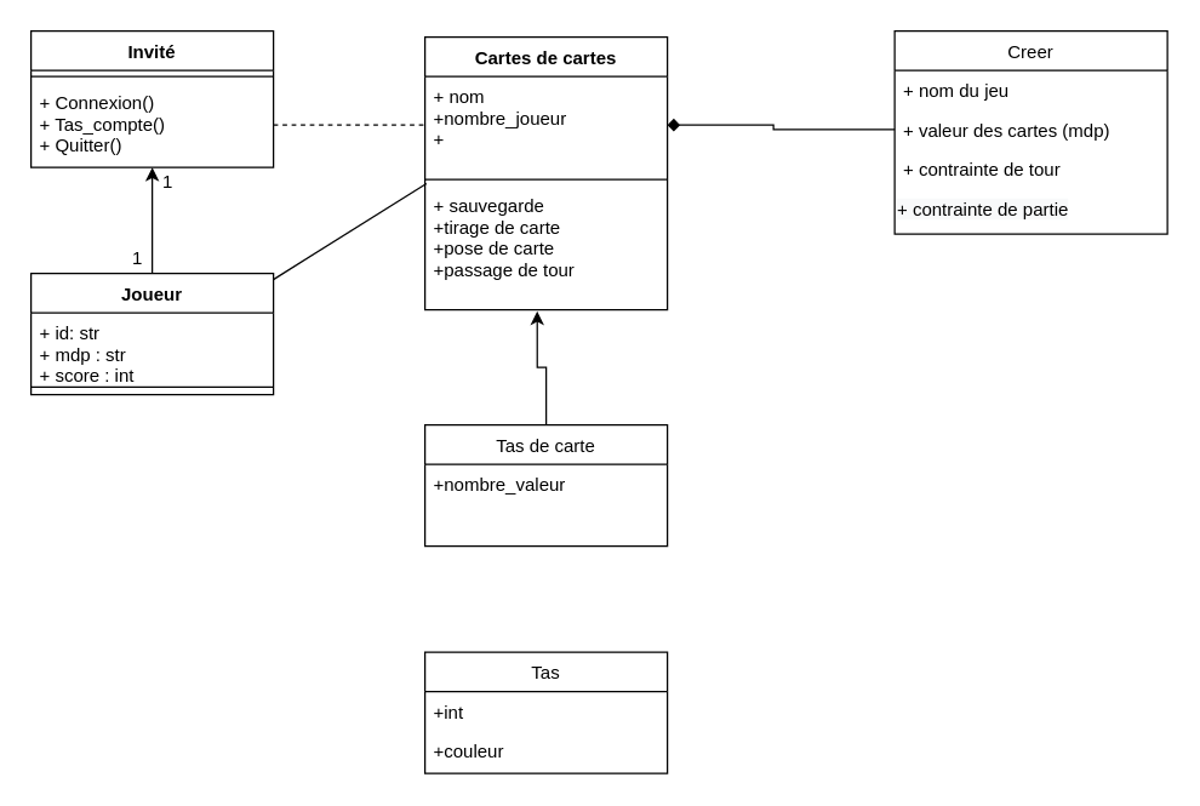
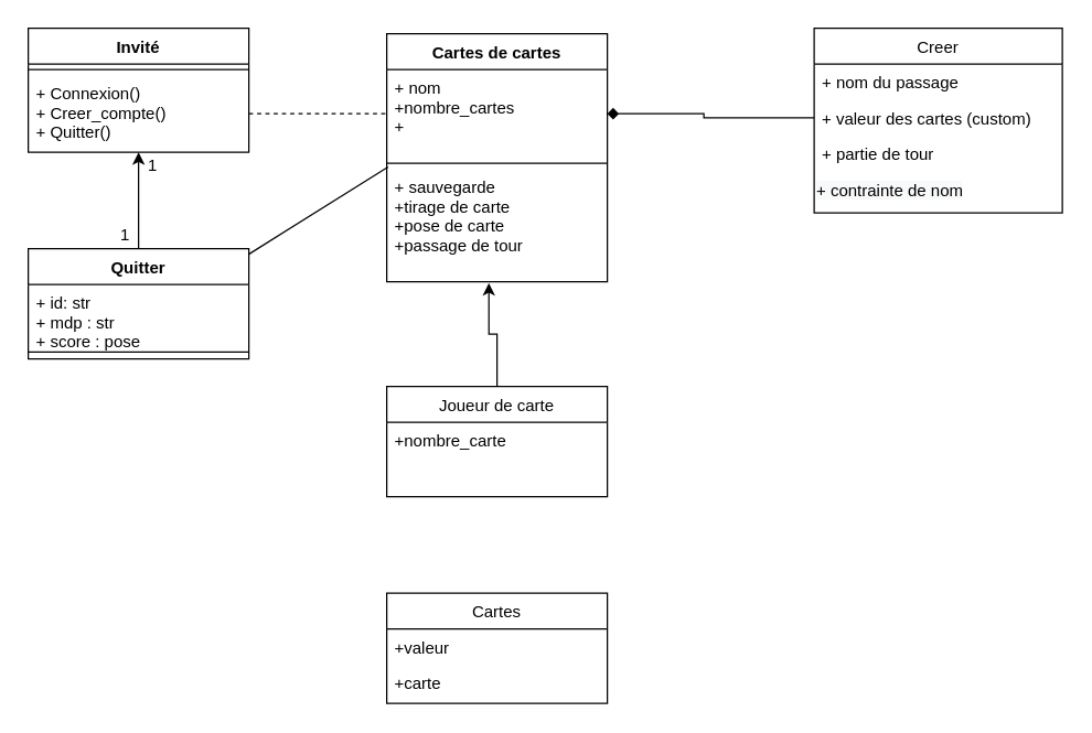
  <mxCell id="0" />
  <mxCell id="1" parent="0" />
  <mxCell id="2" value="Invité" style="swimlane;fontStyle=1;align=center;verticalAlign=top;childLayout=stackLayout;horizontal=1;startSize=26;horizontalStack=0;resizeParent=1;resizeParentMax=0;resizeLast=0;collapsible=1;marginBottom=0;" parent="1" vertex="1"><mxGeometry x="20" y="20" width="160" height="90" as="geometry" /></mxCell>
  <mxCell id="3" value="" style="line;strokeWidth=1;fillColor=none;align=left;verticalAlign=middle;spacingTop=-1;spacingLeft=3;spacingRight=3;rotatable=0;labelPosition=right;points=[];portConstraint=eastwest;" parent="2" vertex="1"><mxGeometry y="26" width="160" height="8" as="geometry" /></mxCell>
- <mxCell id="4" value="+ Connexion()&#10;+ Tas_compte()&#10;+ Quitter()" style="text;strokeColor=none;fillColor=none;align=left;verticalAlign=top;spacingLeft=4;spacingRight=4;overflow=hidden;rotatable=0;points=[[0,0.5],[1,0.5]];portConstraint=eastwest;" parent="2" vertex="1"><mxGeometry y="34" width="160" height="56" as="geometry" /></mxCell>
+ <mxCell id="4" value="+ Connexion()&#10;+ Creer_compte()&#10;+ Quitter()" style="text;strokeColor=none;fillColor=none;align=left;verticalAlign=top;spacingLeft=4;spacingRight=4;overflow=hidden;rotatable=0;points=[[0,0.5],[1,0.5]];portConstraint=eastwest;" parent="2" vertex="1"><mxGeometry y="34" width="160" height="56" as="geometry" /></mxCell>
  <mxCell id="5" style="edgeStyle=orthogonalEdgeStyle;rounded=0;orthogonalLoop=1;jettySize=auto;html=1;" parent="1" source="6" edge="1"><mxGeometry relative="1" as="geometry"><mxPoint x="100" y="110" as="targetPoint" /></mxGeometry></mxCell>
- <mxCell id="6" value="Joueur" style="swimlane;fontStyle=1;align=center;verticalAlign=top;childLayout=stackLayout;horizontal=1;startSize=26;horizontalStack=0;resizeParent=1;resizeParentMax=0;resizeLast=0;collapsible=1;marginBottom=0;" parent="1" vertex="1"><mxGeometry x="20" y="180" width="160" height="80" as="geometry" /></mxCell>
- <mxCell id="7" value="+ id: str&#10;+ mdp : str&#10;+ score : int" style="text;strokeColor=none;fillColor=none;align=left;verticalAlign=top;spacingLeft=4;spacingRight=4;overflow=hidden;rotatable=0;points=[[0,0.5],[1,0.5]];portConstraint=eastwest;" parent="6" vertex="1"><mxGeometry y="26" width="160" height="44" as="geometry" /></mxCell>
+ <mxCell id="6" value="Quitter" style="swimlane;fontStyle=1;align=center;verticalAlign=top;childLayout=stackLayout;horizontal=1;startSize=26;horizontalStack=0;resizeParent=1;resizeParentMax=0;resizeLast=0;collapsible=1;marginBottom=0;" parent="1" vertex="1"><mxGeometry x="20" y="180" width="160" height="80" as="geometry" /></mxCell>
+ <mxCell id="7" value="+ id: str&#10;+ mdp : str&#10;+ score : pose" style="text;strokeColor=none;fillColor=none;align=left;verticalAlign=top;spacingLeft=4;spacingRight=4;overflow=hidden;rotatable=0;points=[[0,0.5],[1,0.5]];portConstraint=eastwest;" parent="6" vertex="1"><mxGeometry y="26" width="160" height="44" as="geometry" /></mxCell>
  <mxCell id="8" value="" style="line;strokeWidth=1;fillColor=none;align=left;verticalAlign=middle;spacingTop=-1;spacingLeft=3;spacingRight=3;rotatable=0;labelPosition=right;points=[];portConstraint=eastwest;" parent="6" vertex="1"><mxGeometry y="70" width="160" height="10" as="geometry" /></mxCell>
  <mxCell id="9" value="1" style="text;html=1;align=center;verticalAlign=middle;resizable=0;points=[];autosize=1;" parent="1" vertex="1"><mxGeometry x="100" y="110" width="20" height="20" as="geometry" /></mxCell>
  <mxCell id="10" value="1" style="text;html=1;align=center;verticalAlign=middle;resizable=0;points=[];autosize=1;" parent="1" vertex="1"><mxGeometry x="80" y="160" width="20" height="20" as="geometry" /></mxCell>
  <mxCell id="11" value="Cartes de cartes" style="swimlane;fontStyle=1;align=center;verticalAlign=top;childLayout=stackLayout;horizontal=1;startSize=26;horizontalStack=0;resizeParent=1;resizeParentMax=0;resizeLast=0;collapsible=1;marginBottom=0;" parent="1" vertex="1"><mxGeometry x="280" y="24" width="160" height="180" as="geometry" /></mxCell>
- <mxCell id="12" value="+ nom&#10;+nombre_joueur&#10;+" style="text;strokeColor=none;fillColor=none;align=left;verticalAlign=top;spacingLeft=4;spacingRight=4;overflow=hidden;rotatable=0;points=[[0,0.5],[1,0.5]];portConstraint=eastwest;" parent="11" vertex="1"><mxGeometry y="26" width="160" height="64" as="geometry" /></mxCell>
+ <mxCell id="12" value="+ nom&#10;+nombre_cartes&#10;+" style="text;strokeColor=none;fillColor=none;align=left;verticalAlign=top;spacingLeft=4;spacingRight=4;overflow=hidden;rotatable=0;points=[[0,0.5],[1,0.5]];portConstraint=eastwest;" parent="11" vertex="1"><mxGeometry y="26" width="160" height="64" as="geometry" /></mxCell>
  <mxCell id="13" value="" style="line;strokeWidth=1;fillColor=none;align=left;verticalAlign=middle;spacingTop=-1;spacingLeft=3;spacingRight=3;rotatable=0;labelPosition=right;points=[];portConstraint=eastwest;" parent="11" vertex="1"><mxGeometry y="90" width="160" height="8" as="geometry" /></mxCell>
  <mxCell id="14" value="+ sauvegarde&#10;+tirage de carte&#10;+pose de carte&#10;+passage de tour" style="text;strokeColor=none;fillColor=none;align=left;verticalAlign=top;spacingLeft=4;spacingRight=4;overflow=hidden;rotatable=0;points=[[0,0.5],[1,0.5]];portConstraint=eastwest;" parent="11" vertex="1"><mxGeometry y="98" width="160" height="82" as="geometry" /></mxCell>
  <mxCell id="15" value="Creer" style="swimlane;fontStyle=0;childLayout=stackLayout;horizontal=1;startSize=26;fillColor=none;horizontalStack=0;resizeParent=1;resizeParentMax=0;resizeLast=0;collapsible=1;marginBottom=0;" vertex="1" parent="1"><mxGeometry x="590" y="20" width="180" height="134" as="geometry" /></mxCell>
- <mxCell id="16" value="+ nom du jeu" style="text;strokeColor=none;fillColor=none;align=left;verticalAlign=top;spacingLeft=4;spacingRight=4;overflow=hidden;rotatable=0;points=[[0,0.5],[1,0.5]];portConstraint=eastwest;" vertex="1" parent="15"><mxGeometry y="26" width="180" height="26" as="geometry" /></mxCell>
- <mxCell id="17" value="+ valeur des cartes (mdp)" style="text;strokeColor=none;fillColor=none;align=left;verticalAlign=top;spacingLeft=4;spacingRight=4;overflow=hidden;rotatable=0;points=[[0,0.5],[1,0.5]];portConstraint=eastwest;" vertex="1" parent="15"><mxGeometry y="52" width="180" height="26" as="geometry" /></mxCell>
- <mxCell id="18" value="+ contrainte de tour" style="text;strokeColor=none;fillColor=none;align=left;verticalAlign=top;spacingLeft=4;spacingRight=4;overflow=hidden;rotatable=0;points=[[0,0.5],[1,0.5]];portConstraint=eastwest;" vertex="1" parent="15"><mxGeometry y="78" width="180" height="26" as="geometry" /></mxCell>
- <mxCell id="19" value="&lt;span style=&quot;color: rgb(0 , 0 , 0) ; font-family: &amp;#34;helvetica&amp;#34; ; font-size: 12px ; font-style: normal ; font-weight: 400 ; letter-spacing: normal ; text-align: left ; text-indent: 0px ; text-transform: none ; word-spacing: 0px ; background-color: rgb(248 , 249 , 250) ; display: inline ; float: none&quot;&gt;+ contrainte de partie&lt;/span&gt;" style="text;whiteSpace=wrap;html=1;" vertex="1" parent="15"><mxGeometry y="104" width="180" height="30" as="geometry" /></mxCell>
+ <mxCell id="16" value="+ nom du passage" style="text;strokeColor=none;fillColor=none;align=left;verticalAlign=top;spacingLeft=4;spacingRight=4;overflow=hidden;rotatable=0;points=[[0,0.5],[1,0.5]];portConstraint=eastwest;" vertex="1" parent="15"><mxGeometry y="26" width="180" height="26" as="geometry" /></mxCell>
+ <mxCell id="17" value="+ valeur des cartes (custom)" style="text;strokeColor=none;fillColor=none;align=left;verticalAlign=top;spacingLeft=4;spacingRight=4;overflow=hidden;rotatable=0;points=[[0,0.5],[1,0.5]];portConstraint=eastwest;" vertex="1" parent="15"><mxGeometry y="52" width="180" height="26" as="geometry" /></mxCell>
+ <mxCell id="18" value="+ partie de tour" style="text;strokeColor=none;fillColor=none;align=left;verticalAlign=top;spacingLeft=4;spacingRight=4;overflow=hidden;rotatable=0;points=[[0,0.5],[1,0.5]];portConstraint=eastwest;" vertex="1" parent="15"><mxGeometry y="78" width="180" height="26" as="geometry" /></mxCell>
+ <mxCell id="19" value="&lt;span style=&quot;color: rgb(0 , 0 , 0) ; font-family: &amp;#34;helvetica&amp;#34; ; font-size: 12px ; font-style: normal ; font-weight: 400 ; letter-spacing: normal ; text-align: left ; text-indent: 0px ; text-transform: none ; word-spacing: 0px ; background-color: rgb(248 , 249 , 250) ; display: inline ; float: none&quot;&gt;+ contrainte de nom&lt;/span&gt;" style="text;whiteSpace=wrap;html=1;" vertex="1" parent="15"><mxGeometry y="104" width="180" height="30" as="geometry" /></mxCell>
  <mxCell id="20" style="edgeStyle=orthogonalEdgeStyle;rounded=0;orthogonalLoop=1;jettySize=auto;html=1;exitX=0;exitY=0.5;exitDx=0;exitDy=0;entryX=1;entryY=0.5;entryDx=0;entryDy=0;endArrow=diamond;" edge="1" parent="1" source="17" target="12"><mxGeometry relative="1" as="geometry"><Array as="points"><mxPoint x="510" y="85" /><mxPoint x="510" y="82" /></Array></mxGeometry></mxCell>
  <mxCell id="21" value="" style="endArrow=none;html=1;entryX=0.006;entryY=-0.016;entryDx=0;entryDy=0;entryPerimeter=0;" edge="1" parent="1" target="14"><mxGeometry width="50" height="50" relative="1" as="geometry"><mxPoint x="180" y="184" as="sourcePoint" /><mxPoint x="230" y="134" as="targetPoint" /></mxGeometry></mxCell>
  <mxCell id="22" style="edgeStyle=orthogonalEdgeStyle;rounded=0;orthogonalLoop=1;jettySize=auto;html=1;exitX=0.5;exitY=0;exitDx=0;exitDy=0;entryX=0.463;entryY=1.012;entryDx=0;entryDy=0;entryPerimeter=0;" edge="1" parent="1" source="23" target="14"><mxGeometry relative="1" as="geometry" /></mxCell>
- <mxCell id="23" value="Tas de carte" style="swimlane;fontStyle=0;childLayout=stackLayout;horizontal=1;startSize=26;fillColor=none;horizontalStack=0;resizeParent=1;resizeParentMax=0;resizeLast=0;collapsible=1;marginBottom=0;" vertex="1" parent="1"><mxGeometry x="280" y="280" width="160" height="80" as="geometry" /></mxCell>
- <mxCell id="24" value="+nombre_valeur" style="text;strokeColor=none;fillColor=none;align=left;verticalAlign=top;spacingLeft=4;spacingRight=4;overflow=hidden;rotatable=0;points=[[0,0.5],[1,0.5]];portConstraint=eastwest;" vertex="1" parent="23"><mxGeometry y="26" width="160" height="54" as="geometry" /></mxCell>
- <mxCell id="25" value="Tas" style="swimlane;fontStyle=0;childLayout=stackLayout;horizontal=1;startSize=26;fillColor=none;horizontalStack=0;resizeParent=1;resizeParentMax=0;resizeLast=0;collapsible=1;marginBottom=0;" vertex="1" parent="1"><mxGeometry x="280" y="430" width="160" height="80" as="geometry" /></mxCell>
- <mxCell id="26" value="+int" style="text;strokeColor=none;fillColor=none;align=left;verticalAlign=top;spacingLeft=4;spacingRight=4;overflow=hidden;rotatable=0;points=[[0,0.5],[1,0.5]];portConstraint=eastwest;" vertex="1" parent="25"><mxGeometry y="26" width="160" height="26" as="geometry" /></mxCell>
- <mxCell id="27" value="+couleur" style="text;strokeColor=none;fillColor=none;align=left;verticalAlign=top;spacingLeft=4;spacingRight=4;overflow=hidden;rotatable=0;points=[[0,0.5],[1,0.5]];portConstraint=eastwest;" vertex="1" parent="25"><mxGeometry y="52" width="160" height="28" as="geometry" /></mxCell>
+ <mxCell id="23" value="Joueur de carte" style="swimlane;fontStyle=0;childLayout=stackLayout;horizontal=1;startSize=26;fillColor=none;horizontalStack=0;resizeParent=1;resizeParentMax=0;resizeLast=0;collapsible=1;marginBottom=0;" vertex="1" parent="1"><mxGeometry x="280" y="280" width="160" height="80" as="geometry" /></mxCell>
+ <mxCell id="24" value="+nombre_carte" style="text;strokeColor=none;fillColor=none;align=left;verticalAlign=top;spacingLeft=4;spacingRight=4;overflow=hidden;rotatable=0;points=[[0,0.5],[1,0.5]];portConstraint=eastwest;" vertex="1" parent="23"><mxGeometry y="26" width="160" height="54" as="geometry" /></mxCell>
+ <mxCell id="25" value="Cartes" style="swimlane;fontStyle=0;childLayout=stackLayout;horizontal=1;startSize=26;fillColor=none;horizontalStack=0;resizeParent=1;resizeParentMax=0;resizeLast=0;collapsible=1;marginBottom=0;" vertex="1" parent="1"><mxGeometry x="280" y="430" width="160" height="80" as="geometry" /></mxCell>
+ <mxCell id="26" value="+valeur" style="text;strokeColor=none;fillColor=none;align=left;verticalAlign=top;spacingLeft=4;spacingRight=4;overflow=hidden;rotatable=0;points=[[0,0.5],[1,0.5]];portConstraint=eastwest;" vertex="1" parent="25"><mxGeometry y="26" width="160" height="26" as="geometry" /></mxCell>
+ <mxCell id="27" value="+carte" style="text;strokeColor=none;fillColor=none;align=left;verticalAlign=top;spacingLeft=4;spacingRight=4;overflow=hidden;rotatable=0;points=[[0,0.5],[1,0.5]];portConstraint=eastwest;" vertex="1" parent="25"><mxGeometry y="52" width="160" height="28" as="geometry" /></mxCell>
  <mxCell id="28" value="" style="endArrow=none;html=1;exitX=1;exitY=0.5;exitDx=0;exitDy=0;dashed=1;" edge="1" parent="1" source="4" target="12"><mxGeometry width="50" height="50" relative="1" as="geometry"><mxPoint x="480" y="420" as="sourcePoint" /><mxPoint x="530" y="370" as="targetPoint" /></mxGeometry></mxCell>
